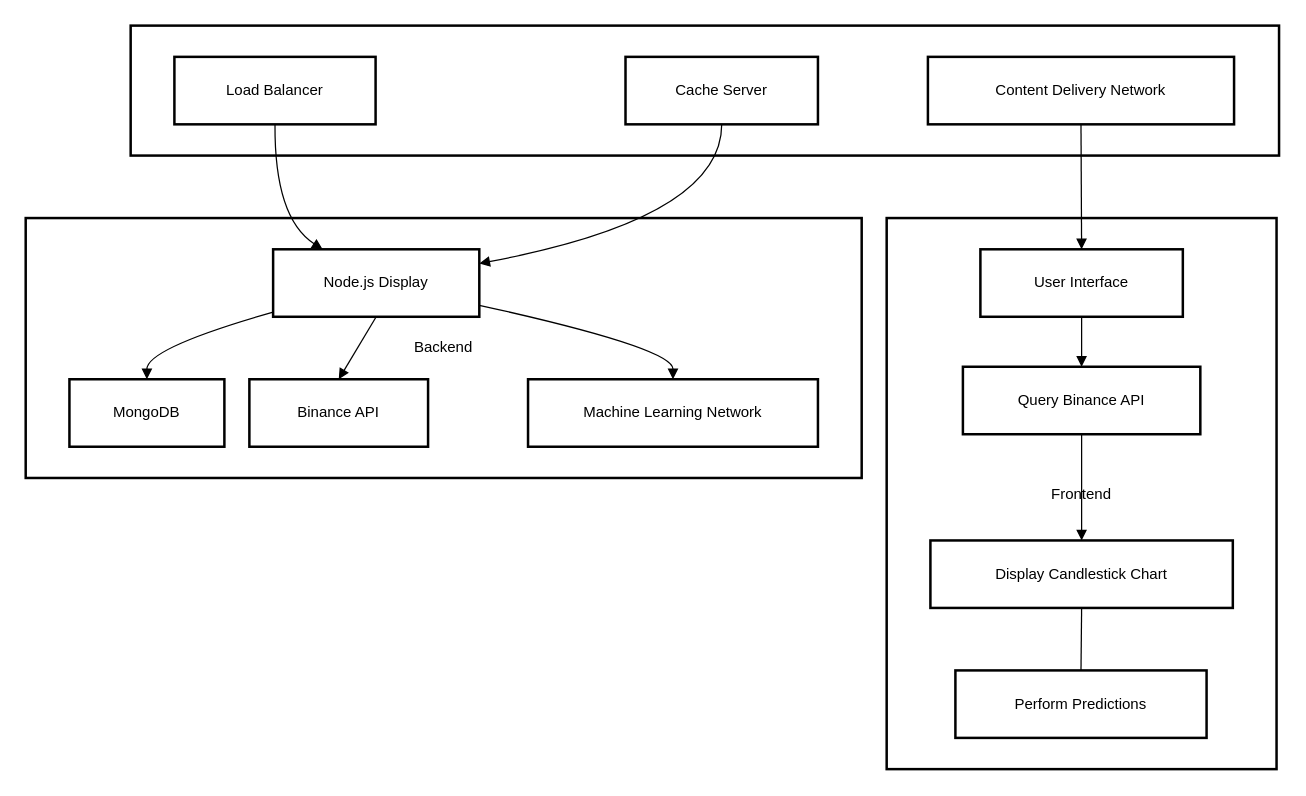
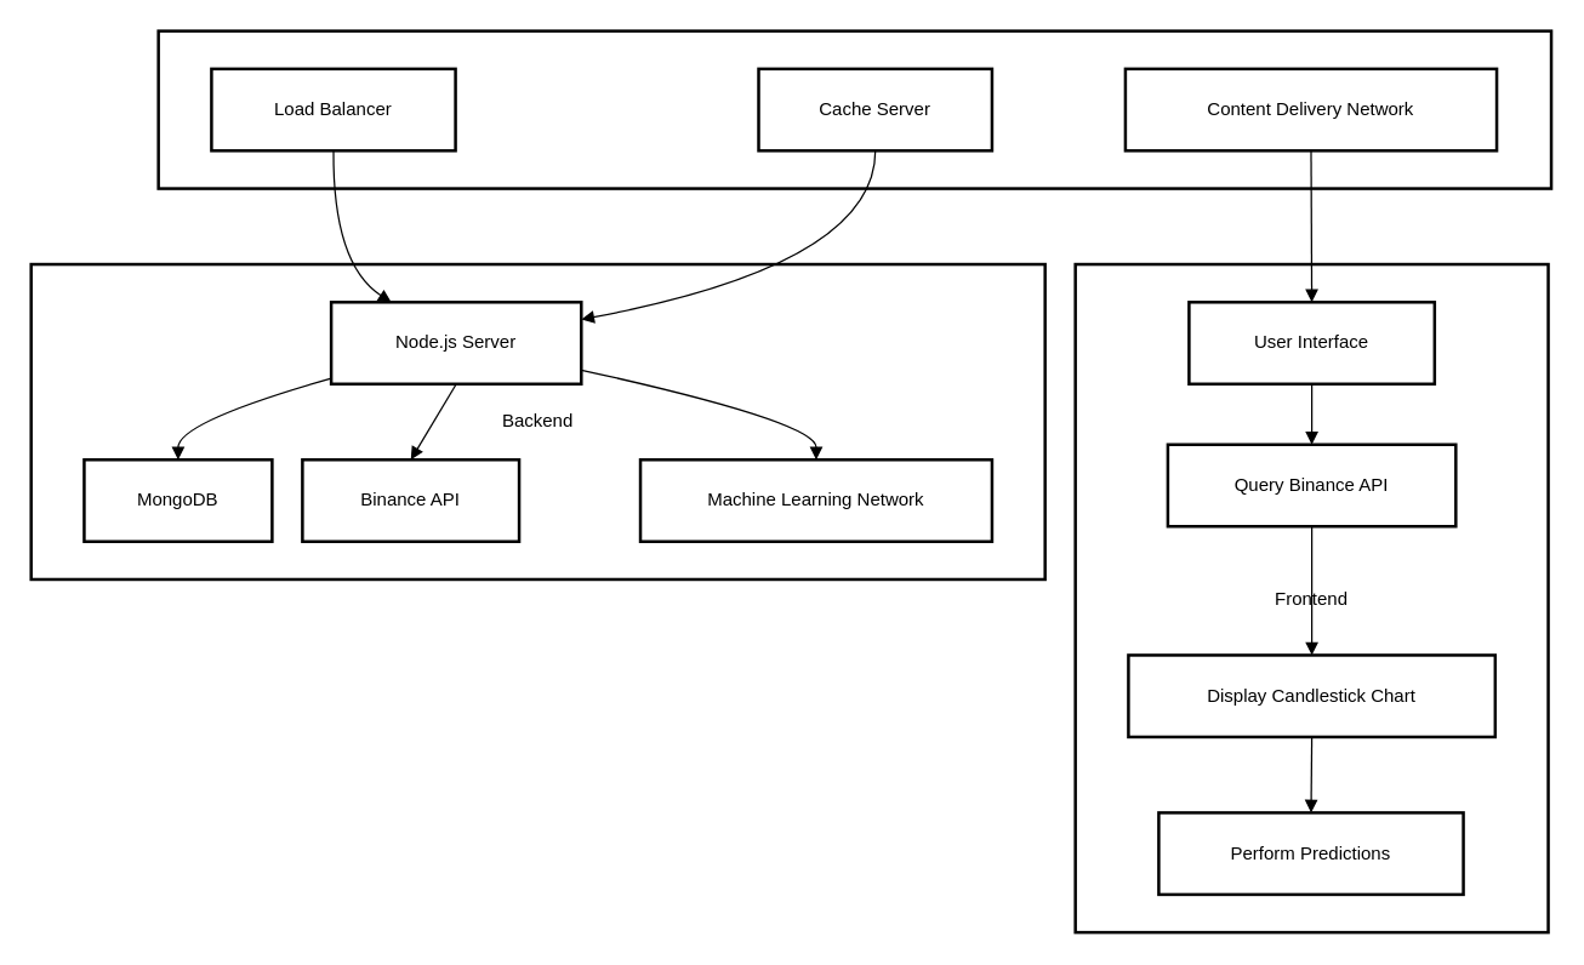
  <mxCell id="0" />
  <mxCell id="1" parent="0" />
  <mxCell id="2" value="Infrastructure" style="whiteSpace=wrap;strokeWidth=2;" vertex="1" parent="1"><mxGeometry x="104" y="20" width="919" height="104" as="geometry" /></mxCell>
  <mxCell id="3" value="Backend" style="whiteSpace=wrap;strokeWidth=2;" vertex="1" parent="1"><mxGeometry x="20" y="174" width="669" height="208" as="geometry" /></mxCell>
  <mxCell id="4" value="Frontend" style="whiteSpace=wrap;strokeWidth=2;" vertex="1" parent="1"><mxGeometry x="709" y="174" width="312" height="441" as="geometry" /></mxCell>
  <mxCell id="5" value="User Interface" style="whiteSpace=wrap;strokeWidth=2;" vertex="1" parent="1"><mxGeometry x="784" y="199" width="162" height="54" as="geometry" /></mxCell>
  <mxCell id="6" value="Query Binance API" style="whiteSpace=wrap;strokeWidth=2;" vertex="1" parent="1"><mxGeometry x="770" y="293" width="190" height="54" as="geometry" /></mxCell>
  <mxCell id="7" value="Display Candlestick Chart" style="whiteSpace=wrap;strokeWidth=2;" vertex="1" parent="1"><mxGeometry x="744" y="432" width="242" height="54" as="geometry" /></mxCell>
  <mxCell id="8" value="Perform Predictions" style="whiteSpace=wrap;strokeWidth=2;" vertex="1" parent="1"><mxGeometry x="764" y="536" width="201" height="54" as="geometry" /></mxCell>
- <mxCell id="9" value="Node.js Display" style="whiteSpace=wrap;strokeWidth=2;" vertex="1" parent="1"><mxGeometry x="218" y="199" width="165" height="54" as="geometry" /></mxCell>
+ <mxCell id="9" value="Node.js Server" style="whiteSpace=wrap;strokeWidth=2;" vertex="1" parent="1"><mxGeometry x="218" y="199" width="165" height="54" as="geometry" /></mxCell>
  <mxCell id="10" value="MongoDB" style="whiteSpace=wrap;strokeWidth=2;" vertex="1" parent="1"><mxGeometry x="55" y="303" width="124" height="54" as="geometry" /></mxCell>
  <mxCell id="11" value="Binance API" style="whiteSpace=wrap;strokeWidth=2;" vertex="1" parent="1"><mxGeometry x="199" y="303" width="143" height="54" as="geometry" /></mxCell>
  <mxCell id="12" value="Machine Learning Network" style="whiteSpace=wrap;strokeWidth=2;" vertex="1" parent="1"><mxGeometry x="422" y="303" width="232" height="54" as="geometry" /></mxCell>
  <mxCell id="13" value="Load Balancer" style="whiteSpace=wrap;strokeWidth=2;" vertex="1" parent="1"><mxGeometry x="139" y="45" width="161" height="54" as="geometry" /></mxCell>
  <mxCell id="14" value="Cache Server" style="whiteSpace=wrap;strokeWidth=2;" vertex="1" parent="1"><mxGeometry x="500" y="45" width="154" height="54" as="geometry" /></mxCell>
  <mxCell id="15" value="Content Delivery Network" style="whiteSpace=wrap;strokeWidth=2;" vertex="1" parent="1"><mxGeometry x="742" y="45" width="245" height="54" as="geometry" /></mxCell>
  <mxCell id="16" value="" style="curved=1;startArrow=none;endArrow=block;exitX=0.5;exitY=1;entryX=0.5;entryY=0;" edge="1" parent="1" source="5" target="6"><mxGeometry relative="1" as="geometry"><Array as="points" /></mxGeometry></mxCell>
  <mxCell id="17" value="" style="curved=1;startArrow=none;endArrow=block;exitX=0.5;exitY=1;entryX=0.5;entryY=0;" edge="1" parent="1" source="6" target="7"><mxGeometry relative="1" as="geometry"><Array as="points" /></mxGeometry></mxCell>
- <mxCell id="18" value="" style="curved=1;startArrow=none;endArrow=none;exitX=0.5;exitY=1;entryX=0.5;entryY=0;" edge="1" parent="1" source="7" target="8"><mxGeometry relative="1" as="geometry"><Array as="points" /></mxGeometry></mxCell>
+ <mxCell id="18" value="" style="curved=1;startArrow=none;endArrow=block;exitX=0.5;exitY=1;entryX=0.5;entryY=0;" edge="1" parent="1" source="7" target="8"><mxGeometry relative="1" as="geometry"><Array as="points" /></mxGeometry></mxCell>
  <mxCell id="19" value="" style="curved=1;startArrow=none;endArrow=block;exitX=0;exitY=0.93;entryX=0.5;entryY=0;" edge="1" parent="1" source="9" target="10"><mxGeometry relative="1" as="geometry"><Array as="points"><mxPoint x="117" y="278" /></Array></mxGeometry></mxCell>
  <mxCell id="20" value="" style="curved=1;startArrow=none;endArrow=block;exitX=0.5;exitY=1;entryX=0.5;entryY=0;" edge="1" parent="1" source="9" target="11"><mxGeometry relative="1" as="geometry"><Array as="points" /></mxGeometry></mxCell>
  <mxCell id="21" value="" style="curved=1;startArrow=none;endArrow=block;exitX=1;exitY=0.83;entryX=0.5;entryY=0;" edge="1" parent="1" source="9" target="12"><mxGeometry relative="1" as="geometry"><Array as="points"><mxPoint x="538" y="278" /></Array></mxGeometry></mxCell>
  <mxCell id="22" value="" style="curved=1;startArrow=none;endArrow=block;exitX=0.5;exitY=1;entryX=0.24;entryY=0;" edge="1" parent="1" source="13" target="9"><mxGeometry relative="1" as="geometry"><Array as="points"><mxPoint x="219" y="174" /></Array></mxGeometry></mxCell>
  <mxCell id="23" value="" style="curved=1;startArrow=none;endArrow=block;exitX=0.5;exitY=1;entryX=1;entryY=0.21;" edge="1" parent="1" source="14" target="9"><mxGeometry relative="1" as="geometry"><Array as="points"><mxPoint x="577" y="174" /></Array></mxGeometry></mxCell>
  <mxCell id="24" value="" style="curved=1;startArrow=none;endArrow=block;exitX=0.5;exitY=1;entryX=0.5;entryY=0;" edge="1" parent="1" source="15" target="5"><mxGeometry relative="1" as="geometry"><Array as="points" /></mxGeometry></mxCell>
